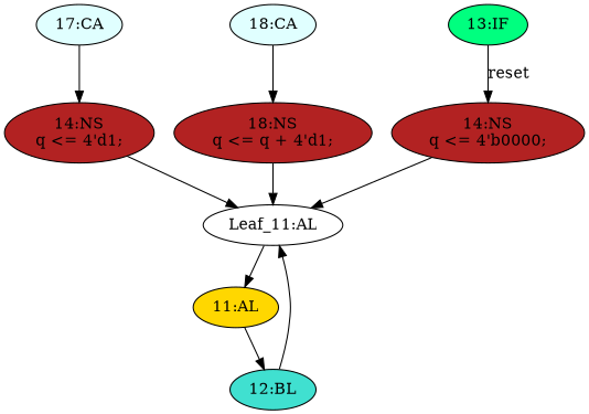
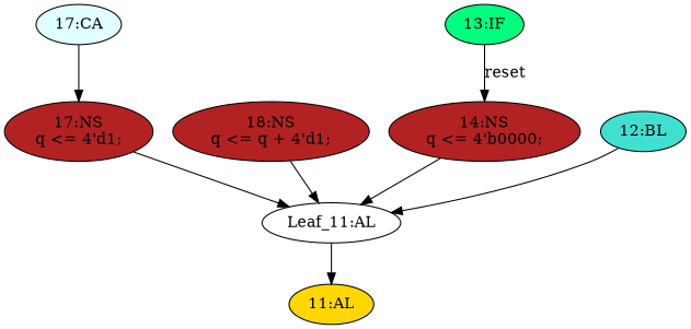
  strict digraph {
    node [fillcolor=firebrick statements="[]" style=filled typ=NonblockingSubstitution]
    edge [cond="[]" lineno=None]
    n1 [ast="<pyverilog.vparser.ast.Case object at 0x7fe1aba63790>" fillcolor=lightcyan label="17:CA" typ=Case]
-   n2 [ast="<pyverilog.vparser.ast.NonblockingSubstitution object at 0x7fe1aba63610>" label="14:NS\nq <= 4'd1;" statements="[<pyverilog.vparser.ast.NonblockingSubstitution object at 0x7fe1aba63610>]"]
-   n3 [ast="<pyverilog.vparser.ast.Case object at 0x7fe1aba63ed0>" fillcolor=lightcyan label="18:CA" typ=Case]
+   n2 [ast="<pyverilog.vparser.ast.NonblockingSubstitution object at 0x7fe1aba63610>" label="17:NS\nq <= 4'd1;" statements="[<pyverilog.vparser.ast.NonblockingSubstitution object at 0x7fe1aba63610>]"]
    n4 [ast="<pyverilog.vparser.ast.NonblockingSubstitution object at 0x7fe1ab7ce4d0>" label="18:NS\nq <= q + 4'd1;" statements="[<pyverilog.vparser.ast.NonblockingSubstitution object at 0x7fe1ab7ce4d0>]"]
    n5 [def_var="['q']" label="Leaf_11:AL" fillcolor="" statements="" style="" typ=""]
    n6 [ast="<pyverilog.vparser.ast.IfStatement object at 0x7fe1aba77390>" fillcolor=springgreen label="13:IF" typ=IfStatement]
    n7 [ast="<pyverilog.vparser.ast.NonblockingSubstitution object at 0x7fe1aba77090>" label="14:NS\nq <= 4'b0000;" statements="[<pyverilog.vparser.ast.NonblockingSubstitution object at 0x7fe1aba77090>]"]
    n8 [ast="<pyverilog.vparser.ast.Always object at 0x7fe1ab7cebd0>" clk_sens=True fillcolor=gold label="11:AL" sens="['clk']" typ=Always use_var="['reset', 'q']"]
    n9 [ast="<pyverilog.vparser.ast.Block object at 0x7fe1abaf5690>" fillcolor=turquoise label="12:BL" typ=Block]
    n1 -> n2
    n2 -> n5
-   n3 -> n4
    n4 -> n5
    n5 -> n8 [cond="" lineno=""]
    n6 -> n7 [cond="['reset']" label=reset lineno=13]
    n7 -> n5
-   n8 -> n9
    n9 -> n5
  }
